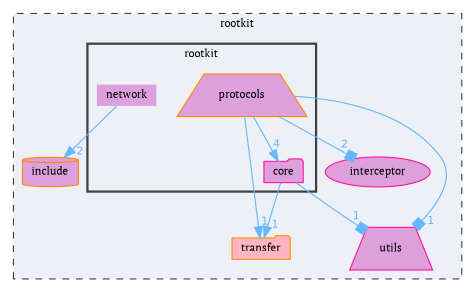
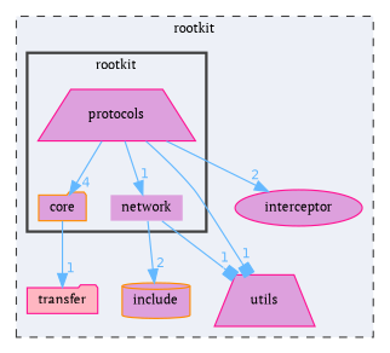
  digraph {
    compound=true
    fontname="PT Serif"
    node [color=deeppink fillcolor=plum fontname="PT Serif" fontsize=10 shape=folder style=filled]
    edge [arrowhead=normal color=steelblue1 fontcolor=steelblue1 fontname="PT Serif" fontsize=10 headlabel=1 labeldistance=1.5 labelfontname=Helvetica labelfontsize=10]
    n1 [color=darkorange height=0.2 label=network shape=plaintext width=0.4]
-   n2 [height=0.2 label=core width=0.4]
-   n3 [color=darkorange height=0.2 label=protocols shape=trapezium width=0.4]
-   n4 [color=darkorange fillcolor=lightpink height=0.2 label=transfer width=0.4]
+   n2 [color=darkorange height=0.2 label=core width=0.4]
+   n3 [height=0.2 label=protocols shape=trapezium width=0.4]
+   n4 [fillcolor=lightpink height=0.2 label=transfer width=0.4]
    n5 [height=0.2 label=utils shape=trapezium width=0.4]
    n6 [color=darkorange height=0.2 label=include shape=cylinder width=0.4]
    n7 [height=0.2 label=interceptor shape=ellipse width=0.4]
    subgraph cluster_1 {
      bgcolor="#edf0f7"
      fontsize=10
      label=rootkit
      pencolor=grey25
      style="filled,dashed"
      n4
      n5
      n6
      n7
      subgraph cluster_2 {
        bgcolor="#edf0f7"
        fontsize=10
        label=rootkit
        pencolor=grey25
        style="filled,bold"
        n1
        n2
        n3
      }
    }
    n1 -> n6 [headlabel=2]
    n2 -> n4
-   n2 -> n5 [arrowhead=box]
+   n1 -> n5 [arrowhead=box]
    n3 -> n2 [headlabel=4]
-   n3 -> n4
+   n3 -> n1
    n3 -> n5 [arrowhead=box]
-   n3 -> n7 [arrowhead=box headlabel=2]
+   n3 -> n7 [headlabel=2]
  }
